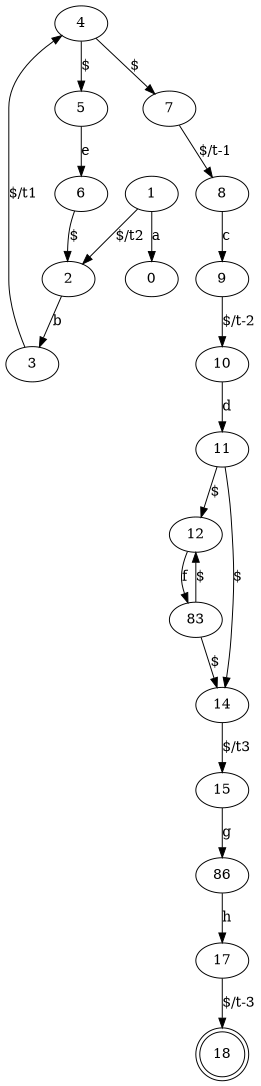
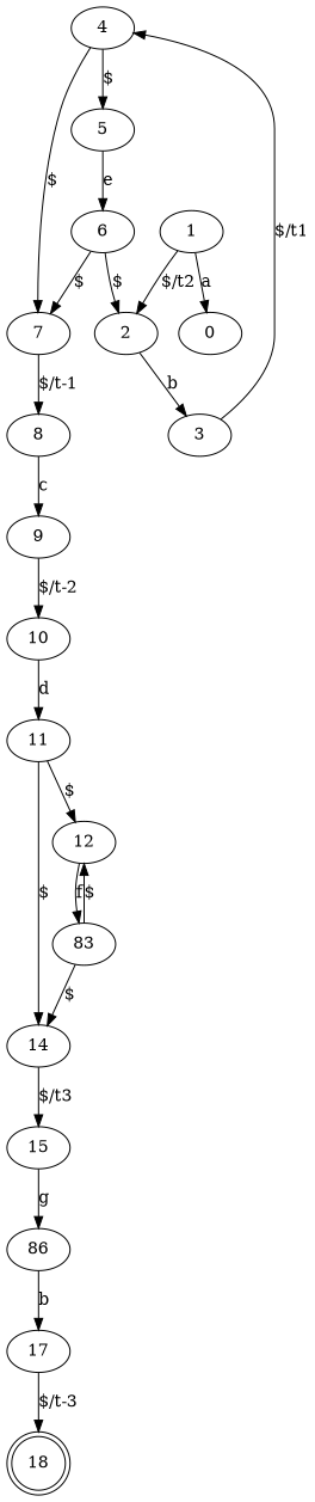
  digraph {
    18 [shape=doublecircle]
    1
    0
    2
    3
    4
    7
    5
    8
    6
    9
    10
    11
    12
    14
    n16 [label=83]
    15
    n18 [label=86]
    17
    1 -> 0 [label=a]
    1 -> 2 [label="$/t2"]
    2 -> 3 [label=b]
    3 -> 4 [label="$/t1"]
    4 -> 7 [label="$"]
    4 -> 5 [label="$"]
    7 -> 8 [label="$/t-1"]
    5 -> 6 [label=e]
    8 -> 9 [label=c]
    6 -> 2 [label="$"]
+   6 -> 7 [label="$"]
    9 -> 10 [label="$/t-2"]
    10 -> 11 [label=d]
    11 -> 12 [label="$"]
    11 -> 14 [label="$"]
    12 -> n16 [label=f]
    14 -> 15 [label="$/t3"]
    n16 -> 12 [label="$"]
    n16 -> 14 [label="$"]
    15 -> n18 [label=g]
-   n18 -> 17 [label=h]
+   n18 -> 17 [label=b]
    17 -> 18 [label="$/t-3"]
  }
